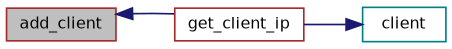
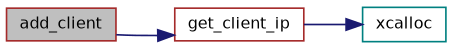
  digraph {
    rankdir=LR
    node [color=brown fillcolor=white fontname=Helvetica fontsize=10 shape=record style=filled]
    edge [color=midnightblue fontname=Helvetica fontsize=10 labelfontname=Helvetica labelfontsize=10 style=solid]
    n1 [fillcolor=grey75 fontcolor=black height=0.2 label=add_client width=0.4]
    n2 [height=0.2 label=get_client_ip width=0.4]
-   n3 [color=teal height=0.2 label=client width=0.4]
-   n2 -> n1
+   n3 [color=teal height=0.2 label=xcalloc width=0.4]
+   n1 -> n2
    n2 -> n3
  }
